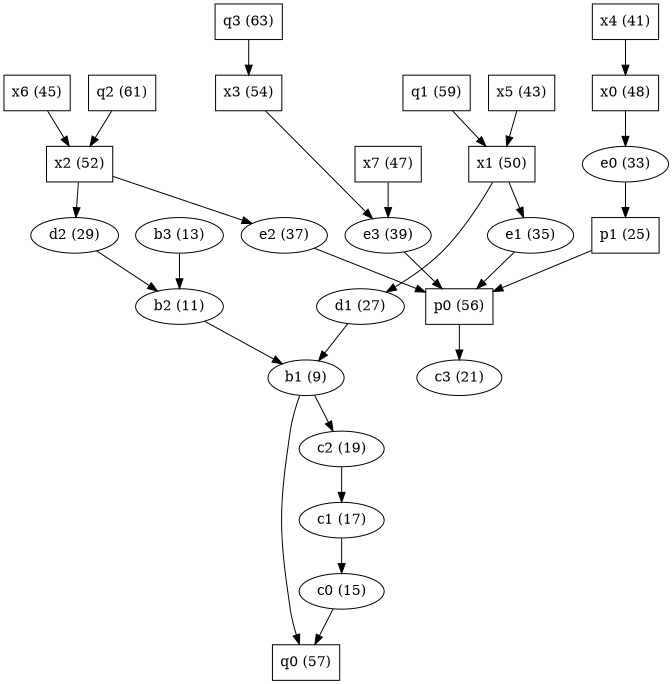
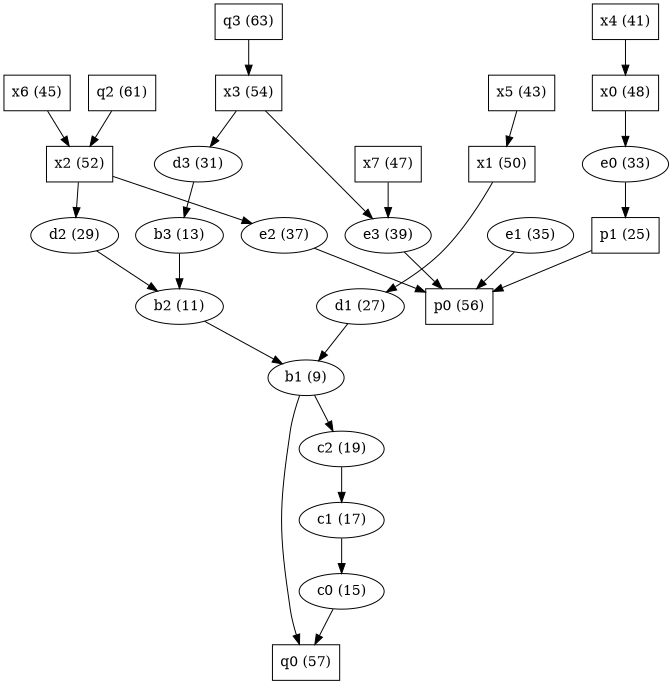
  digraph {
    node [color=black]
    b1 [label="\N (9)"]
    q0 [label="\N (57)" shape=polygon]
    c2 [label="\N (19)"]
    b2 [label="\N (11)"]
    b3 [label="\N (13)"]
    c0 [label="\N (15)"]
    c1 [label="\N (17)"]
-   c3 [label="\N (21)"]
    d1 [label="\N (27)"]
    d2 [label="\N (29)"]
+   d3 [label="\N (31)"]
    e0 [label="\N (33)"]
    p1 [label="\N (25)" shape=polygon]
    p0 [label="\N (56)" shape=polygon]
    e1 [label="\N (35)"]
    e2 [label="\N (37)"]
    e3 [label="\N (39)"]
    x0 [label="\N (48)" shape=polygon]
    x4 [label="\N (41)" shape=polygon]
-   q1 [label="\N (59)" shape=polygon]
    x1 [label="\N (50)" shape=polygon]
    x5 [label="\N (43)" shape=polygon]
    q2 [label="\N (61)" shape=polygon]
    x2 [label="\N (52)" shape=polygon]
    x6 [label="\N (45)" shape=polygon]
    q3 [label="\N (63)" shape=polygon]
    x3 [label="\N (54)" shape=polygon]
    x7 [label="\N (47)" shape=polygon]
    b1 -> q0
    b1 -> c2
    c2 -> c1
    b2 -> b1
    b3 -> b2
    c0 -> q0
    c1 -> c0
    d1 -> b1
    d2 -> b2
+   d3 -> b3
    e0 -> p1
    p1 -> p0
-   p0 -> c3
    e1 -> p0
    e2 -> p0
    e3 -> p0
    x0 -> e0
    x4 -> x0
-   q1 -> x1
    x1 -> d1
-   x1 -> e1
    x5 -> x1
    q2 -> x2
    x2 -> d2
    x2 -> e2
    x6 -> x2
    q3 -> x3
+   x3 -> d3
    x3 -> e3
    x7 -> e3
  }
